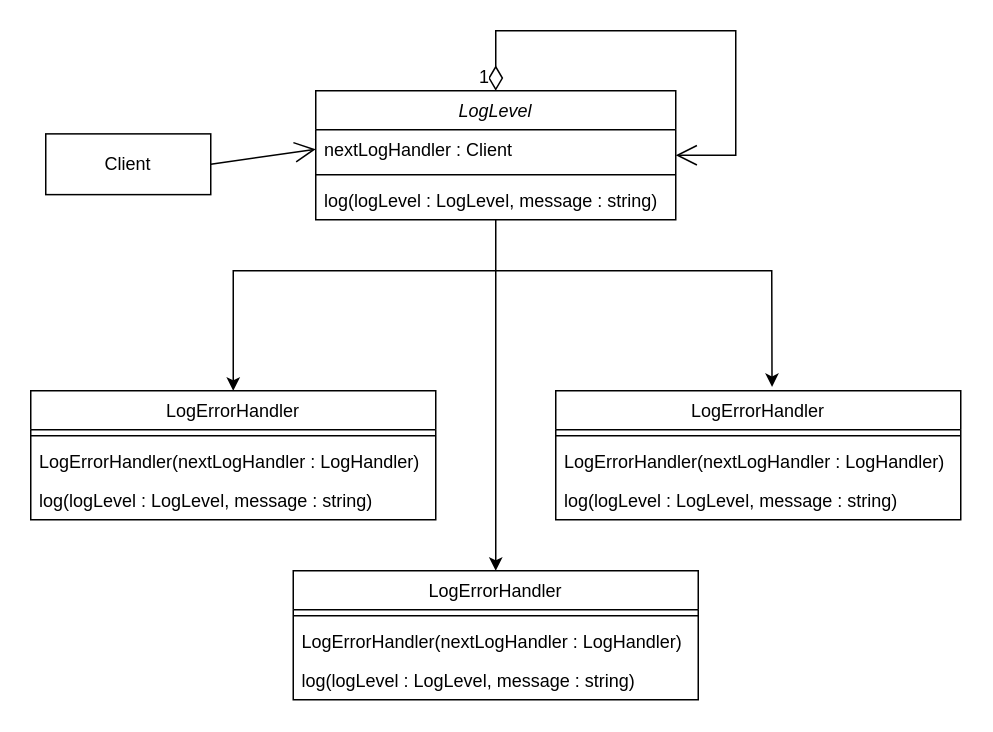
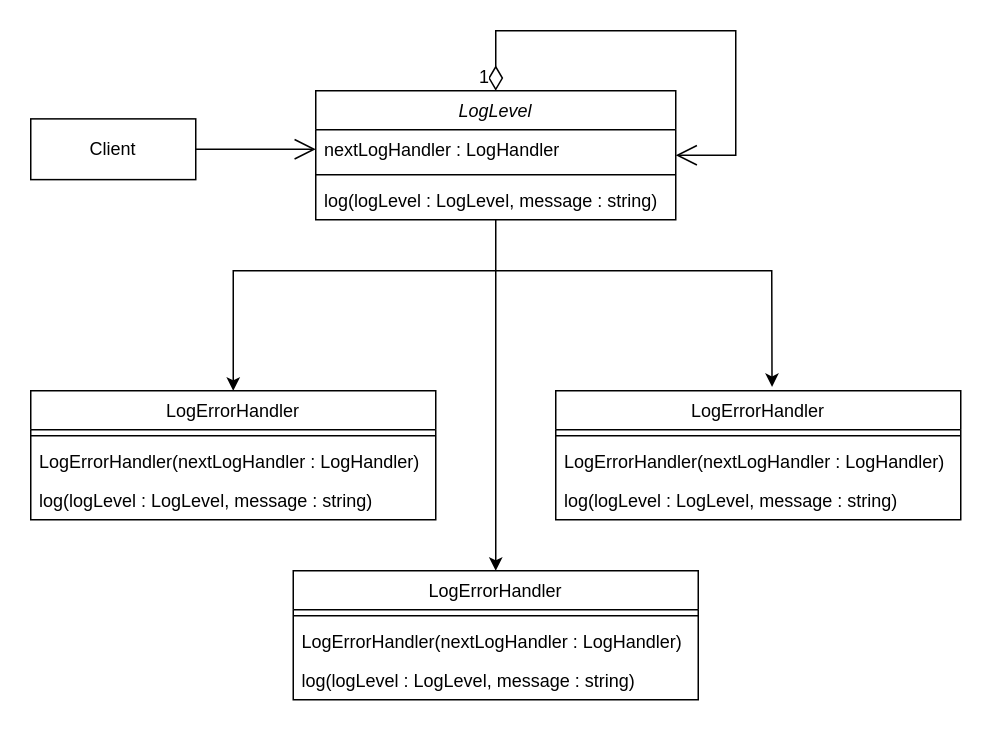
  <mxCell id="0" />
  <mxCell id="1" parent="0" />
  <mxCell id="2" value="LogLevel" style="swimlane;fontStyle=2;align=center;verticalAlign=top;childLayout=stackLayout;horizontal=1;startSize=26;horizontalStack=0;resizeParent=1;resizeLast=0;collapsible=1;marginBottom=0;rounded=0;shadow=0;strokeWidth=1;" parent="1" vertex="1"><mxGeometry x="210" y="60" width="240" height="86" as="geometry"><mxRectangle x="230" y="140" width="160" height="26" as="alternateBounds" /></mxGeometry></mxCell>
- <mxCell id="3" value="nextLogHandler : Client" style="text;align=left;verticalAlign=top;spacingLeft=4;spacingRight=4;overflow=hidden;rotatable=0;points=[[0,0.5],[1,0.5]];portConstraint=eastwest;" parent="2" vertex="1"><mxGeometry y="26" width="240" height="26" as="geometry" /></mxCell>
+ <mxCell id="3" value="nextLogHandler : LogHandler" style="text;align=left;verticalAlign=top;spacingLeft=4;spacingRight=4;overflow=hidden;rotatable=0;points=[[0,0.5],[1,0.5]];portConstraint=eastwest;" parent="2" vertex="1"><mxGeometry y="26" width="240" height="26" as="geometry" /></mxCell>
  <mxCell id="4" value="" style="line;html=1;strokeWidth=1;align=left;verticalAlign=middle;spacingTop=-1;spacingLeft=3;spacingRight=3;rotatable=0;labelPosition=right;points=[];portConstraint=eastwest;" parent="2" vertex="1"><mxGeometry y="52" width="240" height="8" as="geometry" /></mxCell>
  <mxCell id="5" value="log(logLevel : LogLevel, message : string)" style="text;align=left;verticalAlign=top;spacingLeft=4;spacingRight=4;overflow=hidden;rotatable=0;points=[[0,0.5],[1,0.5]];portConstraint=eastwest;" parent="2" vertex="1"><mxGeometry y="60" width="240" height="26" as="geometry" /></mxCell>
  <mxCell id="6" value="LogErrorHandler" style="swimlane;fontStyle=0;align=center;verticalAlign=top;childLayout=stackLayout;horizontal=1;startSize=26;horizontalStack=0;resizeParent=1;resizeLast=0;collapsible=1;marginBottom=0;rounded=0;shadow=0;strokeWidth=1;" parent="1" vertex="1"><mxGeometry x="20" y="260" width="270" height="86" as="geometry"><mxRectangle x="130" y="380" width="160" height="26" as="alternateBounds" /></mxGeometry></mxCell>
  <mxCell id="7" value="" style="line;html=1;strokeWidth=1;align=left;verticalAlign=middle;spacingTop=-1;spacingLeft=3;spacingRight=3;rotatable=0;labelPosition=right;points=[];portConstraint=eastwest;" parent="6" vertex="1"><mxGeometry y="26" width="270" height="8" as="geometry" /></mxCell>
  <mxCell id="8" value="LogErrorHandler(nextLogHandler : LogHandler)" style="text;align=left;verticalAlign=top;spacingLeft=4;spacingRight=4;overflow=hidden;rotatable=0;points=[[0,0.5],[1,0.5]];portConstraint=eastwest;fontStyle=0" parent="6" vertex="1"><mxGeometry y="34" width="270" height="26" as="geometry" /></mxCell>
  <mxCell id="9" value="log(logLevel : LogLevel, message : string)" style="text;align=left;verticalAlign=top;spacingLeft=4;spacingRight=4;overflow=hidden;rotatable=0;points=[[0,0.5],[1,0.5]];portConstraint=eastwest;" parent="6" vertex="1"><mxGeometry y="60" width="270" height="26" as="geometry" /></mxCell>
  <mxCell id="10" value="LogErrorHandler" style="swimlane;fontStyle=0;align=center;verticalAlign=top;childLayout=stackLayout;horizontal=1;startSize=26;horizontalStack=0;resizeParent=1;resizeLast=0;collapsible=1;marginBottom=0;rounded=0;shadow=0;strokeWidth=1;" parent="1" vertex="1"><mxGeometry x="195" y="380" width="270" height="86" as="geometry"><mxRectangle x="130" y="380" width="160" height="26" as="alternateBounds" /></mxGeometry></mxCell>
  <mxCell id="11" value="" style="line;html=1;strokeWidth=1;align=left;verticalAlign=middle;spacingTop=-1;spacingLeft=3;spacingRight=3;rotatable=0;labelPosition=right;points=[];portConstraint=eastwest;" parent="10" vertex="1"><mxGeometry y="26" width="270" height="8" as="geometry" /></mxCell>
  <mxCell id="12" value="LogErrorHandler(nextLogHandler : LogHandler)" style="text;align=left;verticalAlign=top;spacingLeft=4;spacingRight=4;overflow=hidden;rotatable=0;points=[[0,0.5],[1,0.5]];portConstraint=eastwest;fontStyle=0" parent="10" vertex="1"><mxGeometry y="34" width="270" height="26" as="geometry" /></mxCell>
  <mxCell id="13" value="log(logLevel : LogLevel, message : string)" style="text;align=left;verticalAlign=top;spacingLeft=4;spacingRight=4;overflow=hidden;rotatable=0;points=[[0,0.5],[1,0.5]];portConstraint=eastwest;" parent="10" vertex="1"><mxGeometry y="60" width="270" height="26" as="geometry" /></mxCell>
  <mxCell id="14" value="LogErrorHandler" style="swimlane;fontStyle=0;align=center;verticalAlign=top;childLayout=stackLayout;horizontal=1;startSize=26;horizontalStack=0;resizeParent=1;resizeLast=0;collapsible=1;marginBottom=0;rounded=0;shadow=0;strokeWidth=1;" parent="1" vertex="1"><mxGeometry x="370" y="260" width="270" height="86" as="geometry"><mxRectangle x="130" y="380" width="160" height="26" as="alternateBounds" /></mxGeometry></mxCell>
  <mxCell id="15" value="" style="line;html=1;strokeWidth=1;align=left;verticalAlign=middle;spacingTop=-1;spacingLeft=3;spacingRight=3;rotatable=0;labelPosition=right;points=[];portConstraint=eastwest;" parent="14" vertex="1"><mxGeometry y="26" width="270" height="8" as="geometry" /></mxCell>
  <mxCell id="16" value="LogErrorHandler(nextLogHandler : LogHandler)" style="text;align=left;verticalAlign=top;spacingLeft=4;spacingRight=4;overflow=hidden;rotatable=0;points=[[0,0.5],[1,0.5]];portConstraint=eastwest;fontStyle=0" parent="14" vertex="1"><mxGeometry y="34" width="270" height="26" as="geometry" /></mxCell>
  <mxCell id="17" value="log(logLevel : LogLevel, message : string)" style="text;align=left;verticalAlign=top;spacingLeft=4;spacingRight=4;overflow=hidden;rotatable=0;points=[[0,0.5],[1,0.5]];portConstraint=eastwest;" parent="14" vertex="1"><mxGeometry y="60" width="270" height="26" as="geometry" /></mxCell>
  <mxCell id="18" value="" style="endArrow=classic;html=1;rounded=0;entryX=0.534;entryY=-0.03;entryDx=0;entryDy=0;entryPerimeter=0;exitX=0.5;exitY=1;exitDx=0;exitDy=0;" parent="1" source="2" target="14" edge="1"><mxGeometry width="50" height="50" relative="1" as="geometry"><mxPoint x="330" y="190" as="sourcePoint" /><mxPoint x="340" y="280" as="targetPoint" /><Array as="points"><mxPoint x="330" y="180" /><mxPoint x="420" y="180" /><mxPoint x="514" y="180" /></Array></mxGeometry></mxCell>
  <mxCell id="19" value="" style="endArrow=classic;html=1;rounded=0;entryX=0.5;entryY=0;entryDx=0;entryDy=0;" parent="1" target="6" edge="1"><mxGeometry width="50" height="50" relative="1" as="geometry"><mxPoint x="330" y="180" as="sourcePoint" /><mxPoint x="340" y="240" as="targetPoint" /><Array as="points"><mxPoint x="155" y="180" /></Array></mxGeometry></mxCell>
  <mxCell id="20" value="" style="endArrow=classic;html=1;rounded=0;entryX=0.5;entryY=0;entryDx=0;entryDy=0;" parent="1" target="10" edge="1"><mxGeometry width="50" height="50" relative="1" as="geometry"><mxPoint x="330" y="180" as="sourcePoint" /><mxPoint x="340" y="240" as="targetPoint" /></mxGeometry></mxCell>
  <mxCell id="21" value="1" style="endArrow=open;html=1;endSize=12;startArrow=diamondThin;startSize=14;startFill=0;edgeStyle=orthogonalEdgeStyle;align=right;verticalAlign=bottom;rounded=0;exitX=0.5;exitY=0;exitDx=0;exitDy=0;entryX=1;entryY=0.5;entryDx=0;entryDy=0;labelPosition=left;verticalLabelPosition=top;fontSize=12;" parent="1" source="2" target="2" edge="1"><mxGeometry x="-1" y="3" relative="1" as="geometry"><mxPoint x="340" y="210" as="sourcePoint" /><mxPoint x="495" y="170" as="targetPoint" /><Array as="points"><mxPoint x="330" y="20" /><mxPoint x="490" y="20" /><mxPoint x="490" y="103" /></Array></mxGeometry></mxCell>
- <mxCell id="22" value="Client" style="rounded=0;whiteSpace=wrap;html=1;" parent="1" vertex="1"><mxGeometry x="30" y="88.75" width="110" height="40.5" as="geometry" /></mxCell>
+ <mxCell id="22" value="Client" style="rounded=0;whiteSpace=wrap;html=1;" parent="1" vertex="1"><mxGeometry x="20" y="78.75" width="110" height="40.5" as="geometry" /></mxCell>
  <mxCell id="23" value="" style="endArrow=open;html=1;rounded=0;entryX=0;entryY=0.5;entryDx=0;entryDy=0;exitX=1;exitY=0.5;exitDx=0;exitDy=0;endFill=0;endSize=12;" parent="1" source="22" target="3" edge="1"><mxGeometry width="50" height="50" relative="1" as="geometry"><mxPoint x="240" y="270" as="sourcePoint" /><mxPoint x="290" y="220" as="targetPoint" /></mxGeometry></mxCell>
